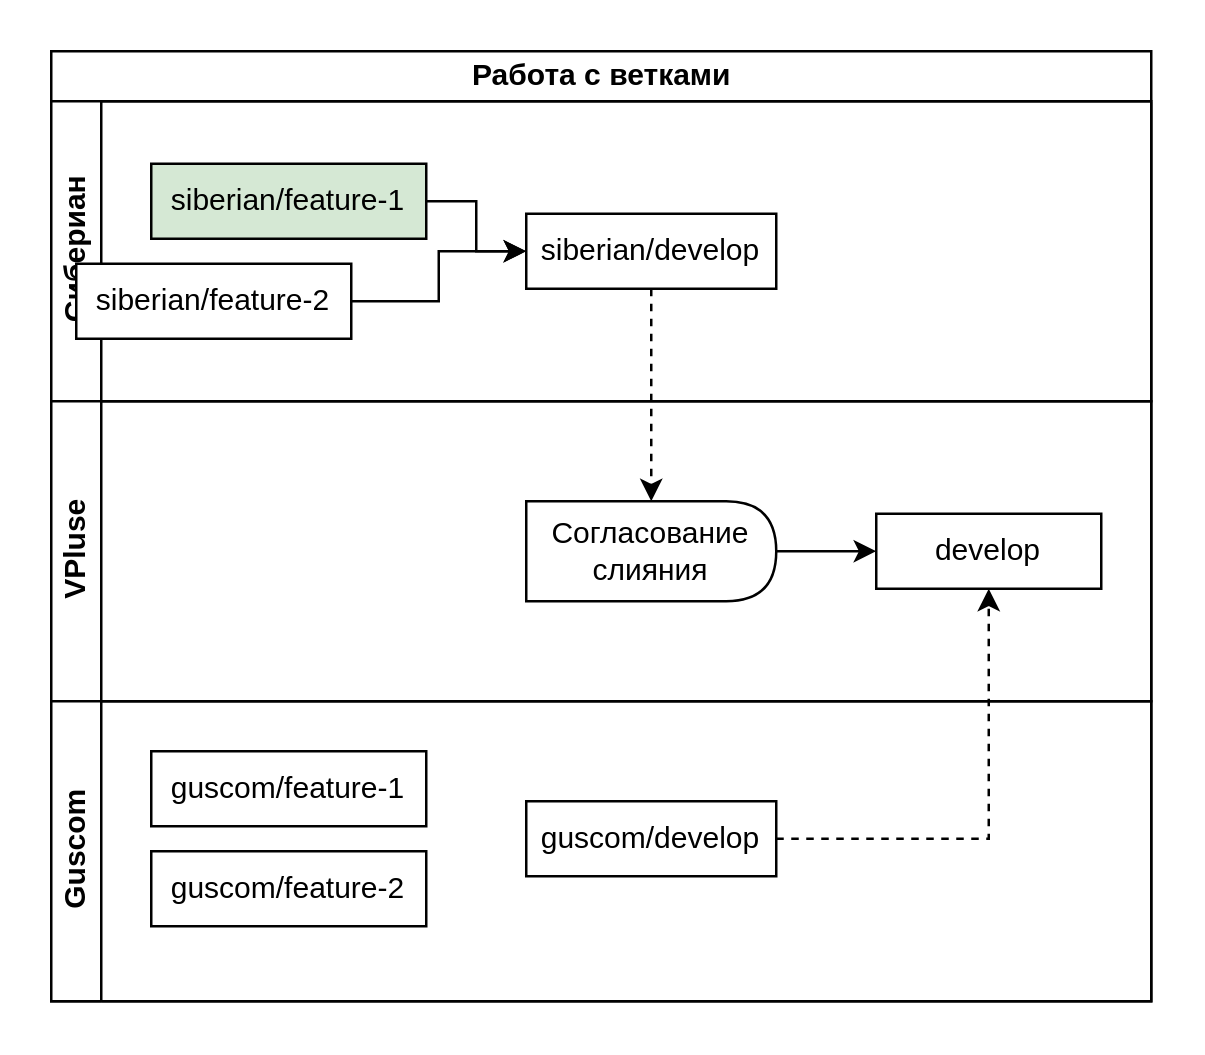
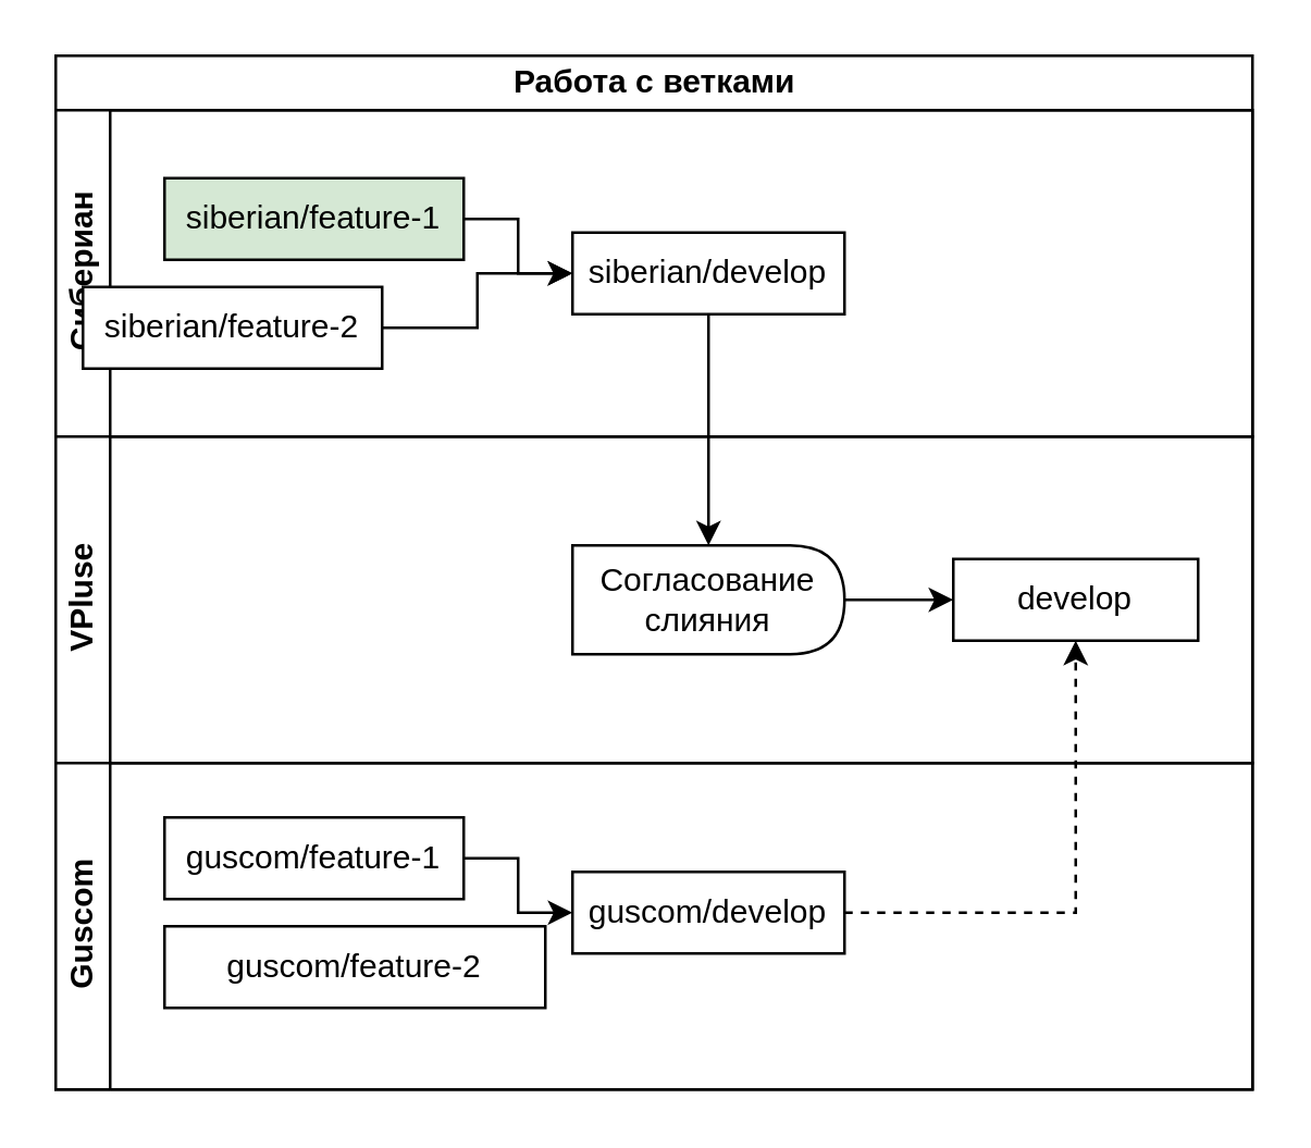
  <mxCell id="0" />
  <mxCell id="1" parent="0" />
  <mxCell id="2" value="Работа с ветками" style="swimlane;childLayout=stackLayout;resizeParent=1;resizeParentMax=0;horizontal=1;startSize=20;horizontalStack=0;html=1;" vertex="1" parent="1"><mxGeometry x="20" y="20" width="440" height="380" as="geometry" /></mxCell>
  <mxCell id="3" value="Сибериан" style="swimlane;startSize=20;horizontal=0;html=1;" vertex="1" parent="2"><mxGeometry y="20" width="440" height="120" as="geometry" /></mxCell>
  <mxCell id="4" style="edgeStyle=orthogonalEdgeStyle;rounded=0;orthogonalLoop=1;jettySize=auto;html=1;" edge="1" parent="3" source="5" target="8"><mxGeometry relative="1" as="geometry" /></mxCell>
  <mxCell id="5" value="siberian/feature-1" style="whiteSpace=wrap;html=1;fillColor=#d5e8d4;" vertex="1" parent="3"><mxGeometry x="40" y="25" width="110" height="30" as="geometry" /></mxCell>
  <mxCell id="6" style="edgeStyle=orthogonalEdgeStyle;rounded=0;orthogonalLoop=1;jettySize=auto;html=1;" edge="1" parent="3" source="7" target="8"><mxGeometry relative="1" as="geometry" /></mxCell>
  <mxCell id="7" value="siberian/feature-2" style="whiteSpace=wrap;html=1;" vertex="1" parent="3"><mxGeometry x="10" y="65" width="110" height="30" as="geometry" /></mxCell>
  <mxCell id="8" value="siberian/develop" style="whiteSpace=wrap;html=1;" vertex="1" parent="3"><mxGeometry x="190" y="45" width="100" height="30" as="geometry" /></mxCell>
  <mxCell id="9" value="VPluse" style="swimlane;startSize=20;horizontal=0;html=1;" vertex="1" parent="2"><mxGeometry y="140" width="440" height="120" as="geometry" /></mxCell>
  <mxCell id="10" value="develop" style="whiteSpace=wrap;html=1;" vertex="1" parent="9"><mxGeometry x="330" y="45" width="90" height="30" as="geometry" /></mxCell>
  <mxCell id="11" style="edgeStyle=orthogonalEdgeStyle;rounded=0;orthogonalLoop=1;jettySize=auto;html=1;" edge="1" parent="9" source="12" target="10"><mxGeometry relative="1" as="geometry" /></mxCell>
  <mxCell id="12" value="Согласование&lt;br&gt;слияния" style="shape=delay;whiteSpace=wrap;html=1;" vertex="1" parent="9"><mxGeometry x="190" y="40" width="100" height="40" as="geometry" /></mxCell>
  <mxCell id="13" value="Guscom" style="swimlane;startSize=20;horizontal=0;html=1;" vertex="1" parent="2"><mxGeometry y="260" width="440" height="120" as="geometry" /></mxCell>
- <mxCell id="14" value="guscom/feature-2" style="whiteSpace=wrap;html=1;" vertex="1" parent="13"><mxGeometry x="40" y="60" width="110" height="30" as="geometry" /></mxCell>
+ <mxCell id="14" value="guscom/feature-2" style="whiteSpace=wrap;html=1;" vertex="1" parent="13"><mxGeometry x="40" y="60" width="140" height="30" as="geometry" /></mxCell>
+ <mxCell id="15" style="edgeStyle=orthogonalEdgeStyle;rounded=0;orthogonalLoop=1;jettySize=auto;html=1;" edge="1" parent="13" source="16" target="17"><mxGeometry relative="1" as="geometry" /></mxCell>
  <mxCell id="16" value="guscom/feature-1" style="whiteSpace=wrap;html=1;" vertex="1" parent="13"><mxGeometry x="40" y="20" width="110" height="30" as="geometry" /></mxCell>
  <mxCell id="17" value="guscom/develop" style="whiteSpace=wrap;html=1;" vertex="1" parent="13"><mxGeometry x="190" y="40" width="100" height="30" as="geometry" /></mxCell>
- <mxCell id="18" style="edgeStyle=orthogonalEdgeStyle;rounded=0;orthogonalLoop=1;jettySize=auto;html=1;dashed=1;" edge="1" parent="2" source="8" target="12"><mxGeometry relative="1" as="geometry" /></mxCell>
+ <mxCell id="18" style="edgeStyle=orthogonalEdgeStyle;rounded=0;orthogonalLoop=1;jettySize=auto;html=1;dashed=0;" edge="1" parent="2" source="8" target="12"><mxGeometry relative="1" as="geometry" /></mxCell>
  <mxCell id="19" style="edgeStyle=orthogonalEdgeStyle;rounded=0;orthogonalLoop=1;jettySize=auto;html=1;dashed=1;" edge="1" parent="2" source="17" target="10"><mxGeometry relative="1" as="geometry" /></mxCell>
